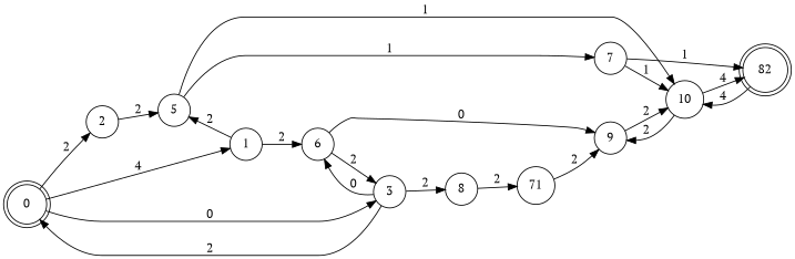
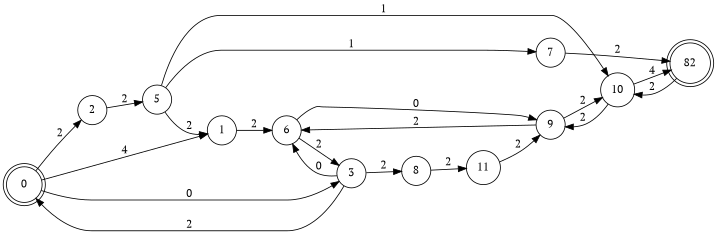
  digraph {
    fontname="PT Serif"
    rankdir=LR
    node [fontname="PT Serif" shape=circle]
    edge [fontname="PT Serif"]
    0 [shape=doublecircle]
    2
    1
    3
    5
    6
    8
    n8 [label=82 shape=doublecircle]
    10
    9
    7
-   11 [label=71]
+   11
    0 -> 2 [label=2]
    0 -> 1 [label=4]
    0 -> 3 [label=0]
    2 -> 5 [label=2]
-   1 -> 5 [label=2]
+   5 -> 1 [label=2]
    1 -> 6 [label=2]
    3 -> 0 [label=2]
    3 -> 6 [label=0]
    3 -> 8 [label=2]
    5 -> 10 [label=1]
    5 -> 7 [label=1]
    6 -> 3 [label=2]
    6 -> 9 [label=0]
    8 -> 11 [label=2]
-   n8 -> 10 [label=4]
+   n8 -> 10 [label=2]
    10 -> n8 [label=4]
    10 -> 9 [label=2]
+   9 -> 6 [label=2]
    9 -> 10 [label=2]
-   7 -> n8 [label=1]
-   7 -> 10 [label=1]
+   7 -> n8 [label=2]
    11 -> 9 [label=2]
  }
